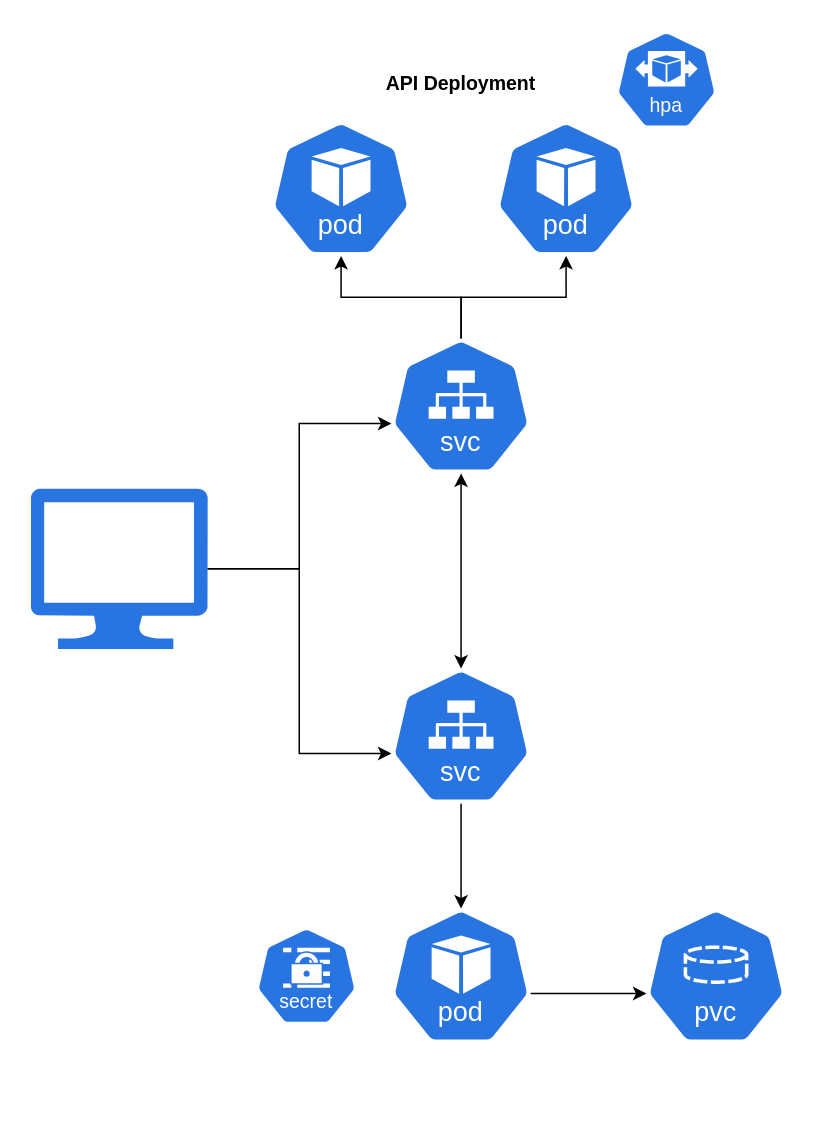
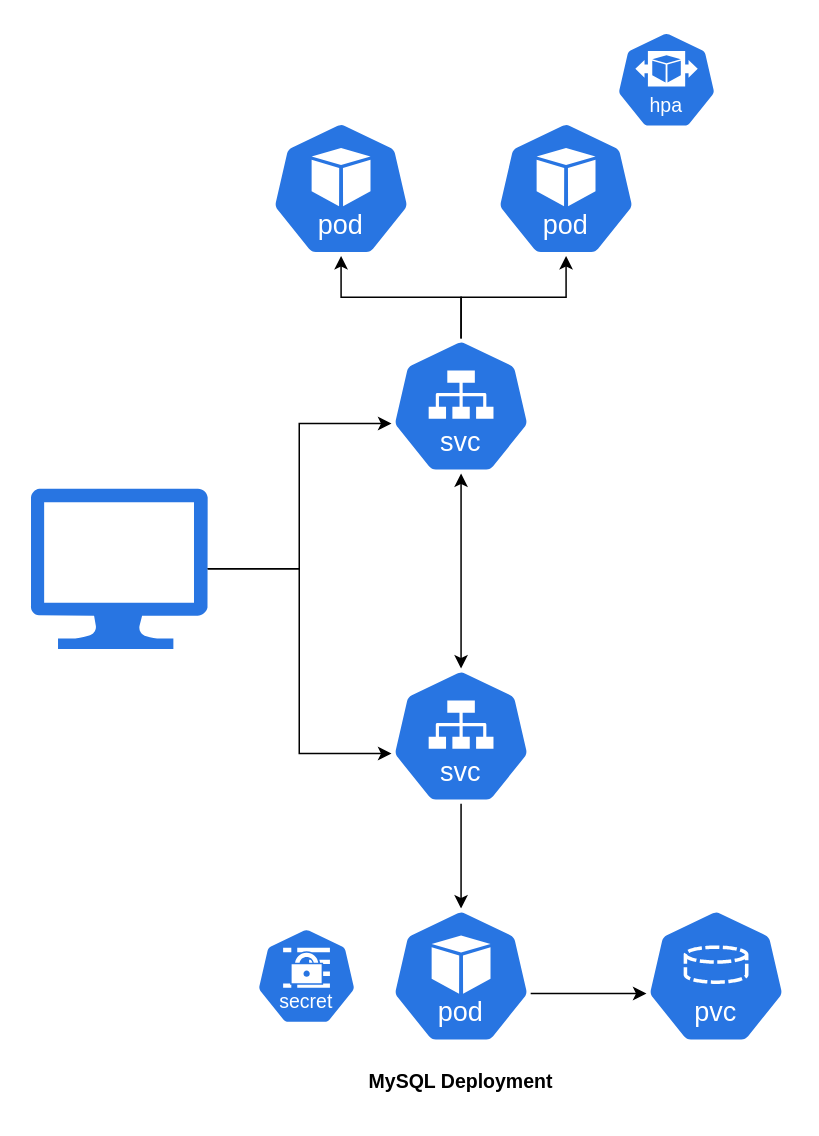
  <mxCell id="0" />
  <mxCell id="1" parent="0" />
  <mxCell id="2" value="" style="aspect=fixed;sketch=0;html=1;dashed=0;whitespace=wrap;verticalLabelPosition=bottom;verticalAlign=top;fillColor=#2875E2;strokeColor=#ffffff;points=[[0.005,0.63,0],[0.1,0.2,0],[0.9,0.2,0],[0.5,0,0],[0.995,0.63,0],[0.72,0.99,0],[0.5,1,0],[0.28,0.99,0]];shape=mxgraph.kubernetes.icon2;kubernetesLabel=1;prIcon=pod" vertex="1" parent="1"><mxGeometry x="180" y="80" width="93.75" height="90" as="geometry" /></mxCell>
  <mxCell id="3" value="" style="verticalLabelPosition=bottom;html=1;verticalAlign=top;align=center;strokeColor=none;fillColor=#2875E2;shape=mxgraph.azure.computer;pointerEvents=1;" vertex="1" parent="1"><mxGeometry x="20" y="325" width="117.95" height="107" as="geometry" /></mxCell>
  <mxCell id="4" value="" style="aspect=fixed;sketch=0;html=1;dashed=0;whitespace=wrap;verticalLabelPosition=bottom;verticalAlign=top;fillColor=#2875E2;strokeColor=#ffffff;points=[[0.005,0.63,0],[0.1,0.2,0],[0.9,0.2,0],[0.5,0,0],[0.995,0.63,0],[0.72,0.99,0],[0.5,1,0],[0.28,0.99,0]];shape=mxgraph.kubernetes.icon2;kubernetesLabel=1;prIcon=svc" vertex="1" parent="1"><mxGeometry x="260" y="225" width="93.76" height="90" as="geometry" /></mxCell>
  <mxCell id="5" style="edgeStyle=orthogonalEdgeStyle;rounded=0;orthogonalLoop=1;jettySize=auto;html=1;exitX=0.5;exitY=1;exitDx=0;exitDy=0;exitPerimeter=0;" edge="1" parent="1" source="6" target="11"><mxGeometry relative="1" as="geometry" /></mxCell>
  <mxCell id="6" value="" style="aspect=fixed;sketch=0;html=1;dashed=0;whitespace=wrap;verticalLabelPosition=bottom;verticalAlign=top;fillColor=#2875E2;strokeColor=#ffffff;points=[[0.005,0.63,0],[0.1,0.2,0],[0.9,0.2,0],[0.5,0,0],[0.995,0.63,0],[0.72,0.99,0],[0.5,1,0],[0.28,0.99,0]];shape=mxgraph.kubernetes.icon2;kubernetesLabel=1;prIcon=svc" vertex="1" parent="1"><mxGeometry x="260" y="445" width="93.76" height="90" as="geometry" /></mxCell>
  <mxCell id="7" value="" style="aspect=fixed;sketch=0;html=1;dashed=0;whitespace=wrap;verticalLabelPosition=bottom;verticalAlign=top;fillColor=#2875E2;strokeColor=#ffffff;points=[[0.005,0.63,0],[0.1,0.2,0],[0.9,0.2,0],[0.5,0,0],[0.995,0.63,0],[0.72,0.99,0],[0.5,1,0],[0.28,0.99,0]];shape=mxgraph.kubernetes.icon2;kubernetesLabel=1;prIcon=pod" vertex="1" parent="1"><mxGeometry x="330" y="80" width="93.75" height="90" as="geometry" /></mxCell>
  <mxCell id="8" value="" style="aspect=fixed;sketch=0;html=1;dashed=0;whitespace=wrap;verticalLabelPosition=bottom;verticalAlign=top;fillColor=#2875E2;strokeColor=#ffffff;points=[[0.005,0.63,0],[0.1,0.2,0],[0.9,0.2,0],[0.5,0,0],[0.995,0.63,0],[0.72,0.99,0],[0.5,1,0],[0.28,0.99,0]];shape=mxgraph.kubernetes.icon2;kubernetesLabel=1;prIcon=hpa" vertex="1" parent="1"><mxGeometry x="410" y="20" width="67.71" height="65" as="geometry" /></mxCell>
  <mxCell id="9" style="edgeStyle=orthogonalEdgeStyle;rounded=0;orthogonalLoop=1;jettySize=auto;html=1;exitX=1;exitY=0.5;exitDx=0;exitDy=0;exitPerimeter=0;entryX=0.005;entryY=0.63;entryDx=0;entryDy=0;entryPerimeter=0;" edge="1" parent="1" source="3" target="4"><mxGeometry relative="1" as="geometry" /></mxCell>
  <mxCell id="10" style="edgeStyle=orthogonalEdgeStyle;rounded=0;orthogonalLoop=1;jettySize=auto;html=1;exitX=1;exitY=0.5;exitDx=0;exitDy=0;exitPerimeter=0;entryX=0.005;entryY=0.63;entryDx=0;entryDy=0;entryPerimeter=0;" edge="1" parent="1" source="3" target="6"><mxGeometry relative="1" as="geometry" /></mxCell>
  <mxCell id="11" value="" style="aspect=fixed;sketch=0;html=1;dashed=0;whitespace=wrap;verticalLabelPosition=bottom;verticalAlign=top;fillColor=#2875E2;strokeColor=#ffffff;points=[[0.005,0.63,0],[0.1,0.2,0],[0.9,0.2,0],[0.5,0,0],[0.995,0.63,0],[0.72,0.99,0],[0.5,1,0],[0.28,0.99,0]];shape=mxgraph.kubernetes.icon2;kubernetesLabel=1;prIcon=pod" vertex="1" parent="1"><mxGeometry x="260.01" y="605" width="93.75" height="90" as="geometry" /></mxCell>
- <mxCell id="13" value="API Deployment" style="text;html=1;align=center;verticalAlign=middle;whiteSpace=wrap;rounded=0;fontSize=13;fontStyle=1" vertex="1" parent="1"><mxGeometry x="241.88" y="40" width="130" height="30" as="geometry" /></mxCell>
+ <mxCell id="12" value="MySQL Deployment" style="text;html=1;align=center;verticalAlign=middle;whiteSpace=wrap;rounded=0;fontSize=13;fontStyle=1" vertex="1" parent="1"><mxGeometry x="241.88" y="705" width="130" height="30" as="geometry" /></mxCell>
  <mxCell id="14" style="edgeStyle=orthogonalEdgeStyle;rounded=0;orthogonalLoop=1;jettySize=auto;html=1;exitX=0.5;exitY=0;exitDx=0;exitDy=0;exitPerimeter=0;entryX=0.5;entryY=1;entryDx=0;entryDy=0;entryPerimeter=0;" edge="1" parent="1" source="4" target="2"><mxGeometry relative="1" as="geometry" /></mxCell>
  <mxCell id="15" style="edgeStyle=orthogonalEdgeStyle;rounded=0;orthogonalLoop=1;jettySize=auto;html=1;exitX=0.5;exitY=0;exitDx=0;exitDy=0;exitPerimeter=0;entryX=0.5;entryY=1;entryDx=0;entryDy=0;entryPerimeter=0;" edge="1" parent="1" source="4" target="7"><mxGeometry relative="1" as="geometry" /></mxCell>
  <mxCell id="16" value="" style="endArrow=classic;startArrow=classic;html=1;rounded=0;entryX=0.5;entryY=1;entryDx=0;entryDy=0;entryPerimeter=0;" edge="1" parent="1" source="6" target="4"><mxGeometry width="50" height="50" relative="1" as="geometry"><mxPoint x="390" y="415" as="sourcePoint" /><mxPoint x="440" y="365" as="targetPoint" /></mxGeometry></mxCell>
  <mxCell id="17" value="" style="aspect=fixed;sketch=0;html=1;dashed=0;whitespace=wrap;verticalLabelPosition=bottom;verticalAlign=top;fillColor=#2875E2;strokeColor=#ffffff;points=[[0.005,0.63,0],[0.1,0.2,0],[0.9,0.2,0],[0.5,0,0],[0.995,0.63,0],[0.72,0.99,0],[0.5,1,0],[0.28,0.99,0]];shape=mxgraph.kubernetes.icon2;kubernetesLabel=1;prIcon=pvc" vertex="1" parent="1"><mxGeometry x="430" y="605" width="93.75" height="90" as="geometry" /></mxCell>
  <mxCell id="18" style="edgeStyle=orthogonalEdgeStyle;rounded=0;orthogonalLoop=1;jettySize=auto;html=1;exitX=0.995;exitY=0.63;exitDx=0;exitDy=0;exitPerimeter=0;entryX=0.005;entryY=0.63;entryDx=0;entryDy=0;entryPerimeter=0;" edge="1" parent="1" source="11" target="17"><mxGeometry relative="1" as="geometry" /></mxCell>
  <mxCell id="19" value="" style="aspect=fixed;sketch=0;html=1;dashed=0;whitespace=wrap;verticalLabelPosition=bottom;verticalAlign=top;fillColor=#2875E2;strokeColor=#ffffff;points=[[0.005,0.63,0],[0.1,0.2,0],[0.9,0.2,0],[0.5,0,0],[0.995,0.63,0],[0.72,0.99,0],[0.5,1,0],[0.28,0.99,0]];shape=mxgraph.kubernetes.icon2;kubernetesLabel=1;prIcon=secret" vertex="1" parent="1"><mxGeometry x="170" y="617.5" width="67.71" height="65" as="geometry" /></mxCell>
